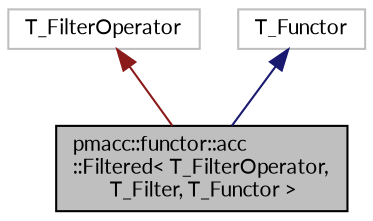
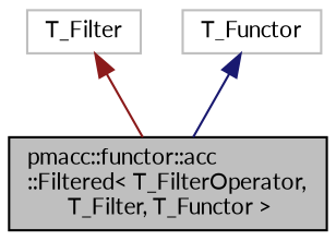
  digraph {
    fontname=Lato
    node [color=grey75 fillcolor=white fontname=Lato fontsize=10 shape=record style=filled]
    edge [dir=back fontname=Lato fontsize=10 labelfontname=Helvetica labelfontsize=10 style=solid]
    n1 [color=black fillcolor=grey75 fontcolor=black height=0.2 label="pmacc::functor::acc\l::Filtered\< T_FilterOperator,\l T_Filter, T_Functor \>" width=0.4]
-   n2 [height=0.2 label=T_FilterOperator width=0.4]
+   n2 [height=0.2 label=T_Filter width=0.4]
    n3 [height=0.2 label=T_Functor width=0.4]
    n2 -> n1 [color=firebrick4]
    n3 -> n1 [color=midnightblue]
  }
